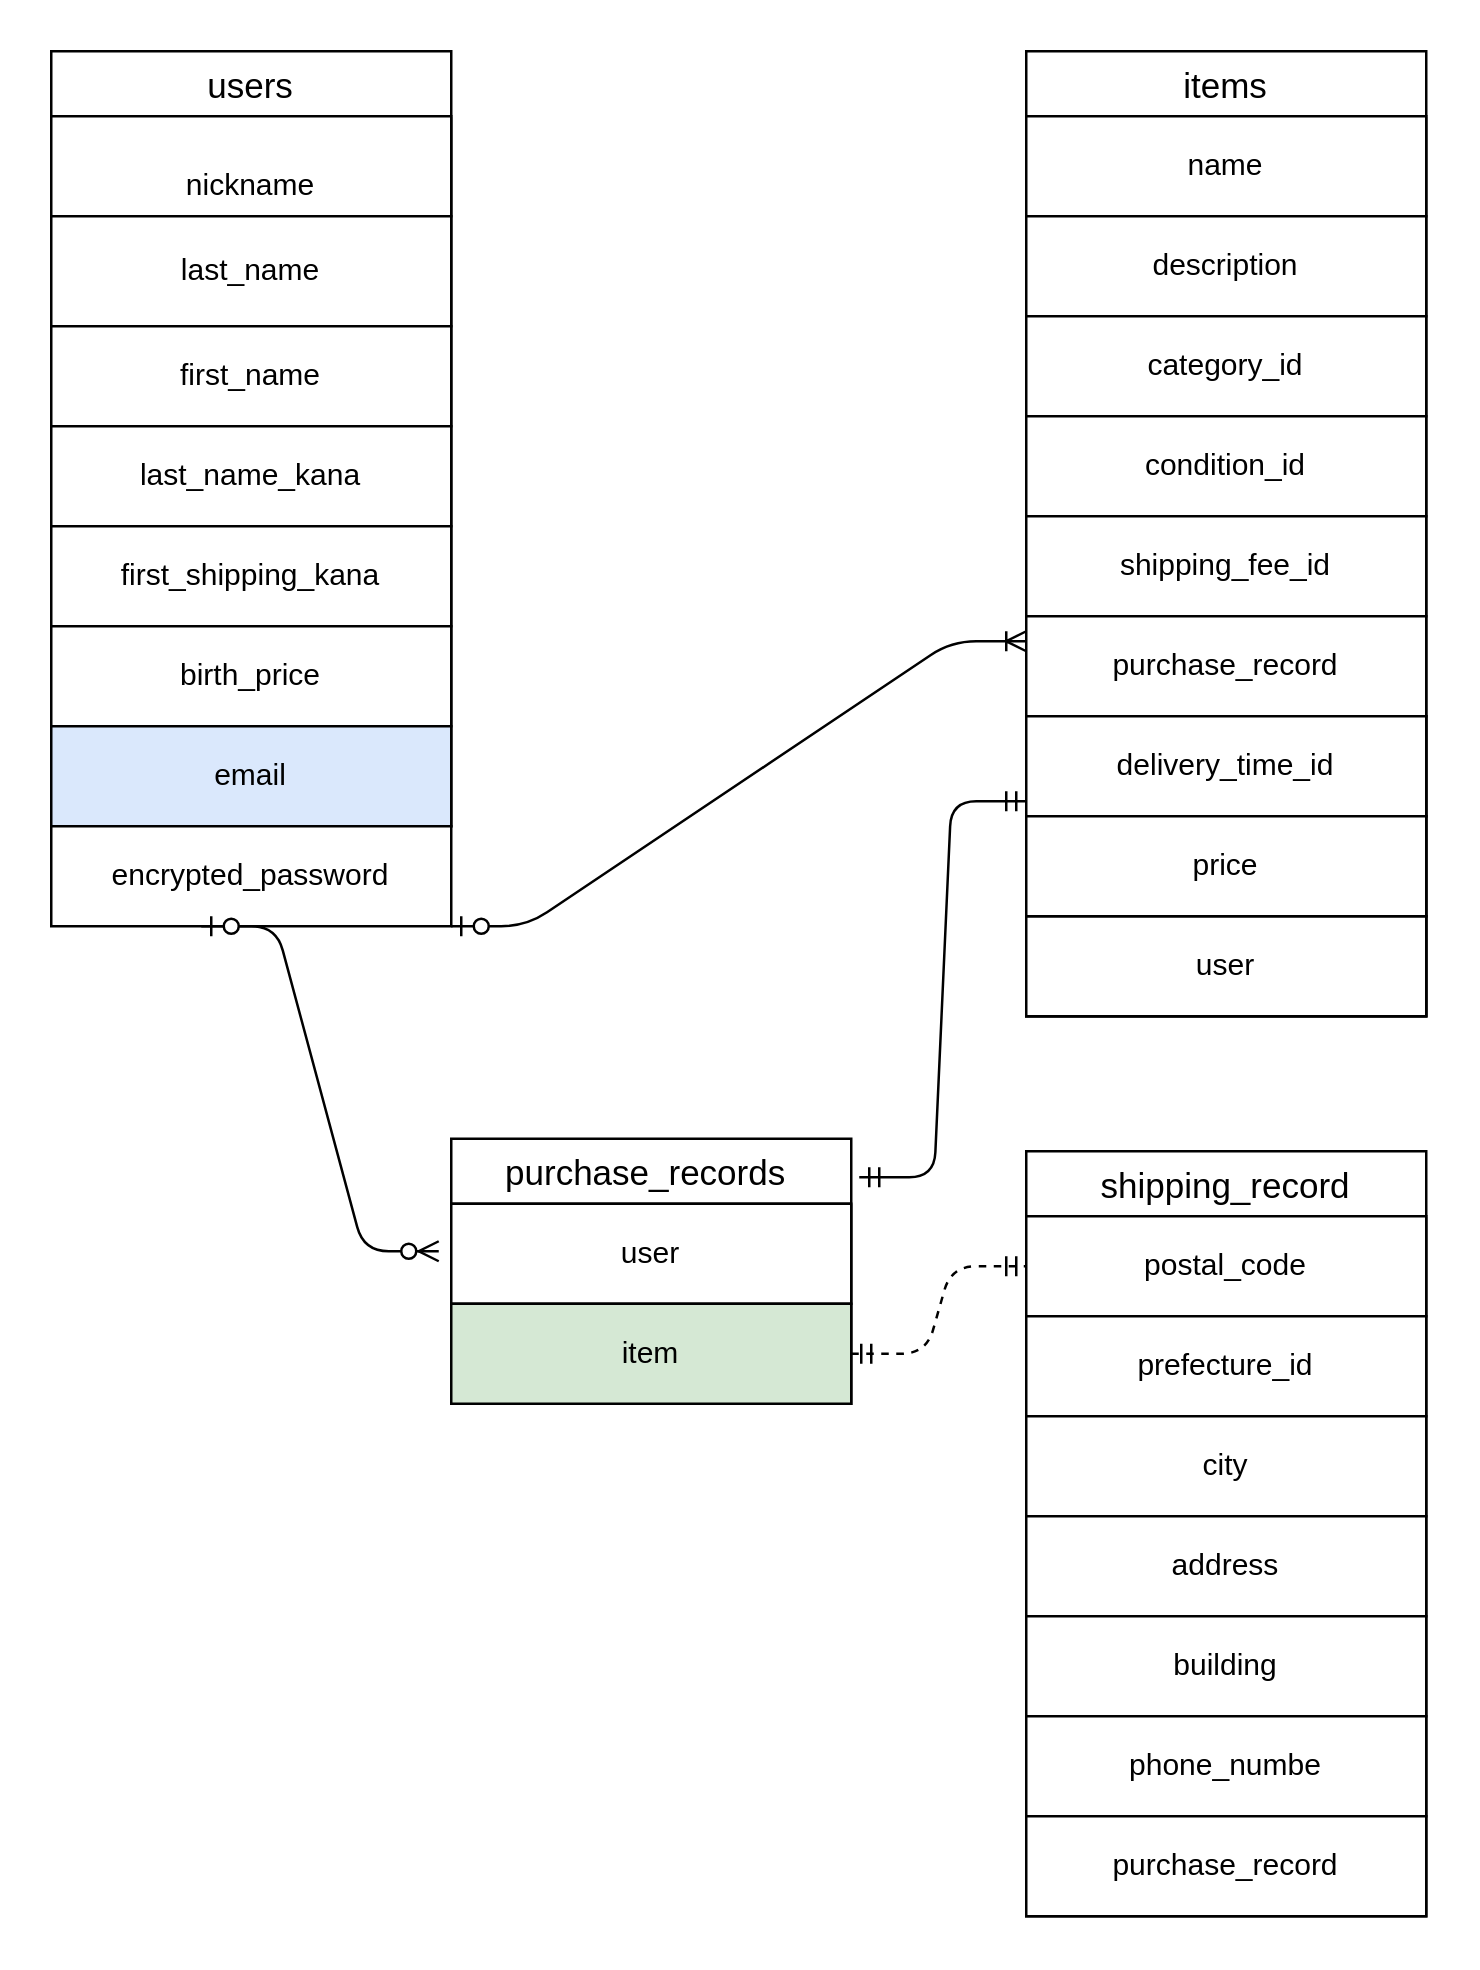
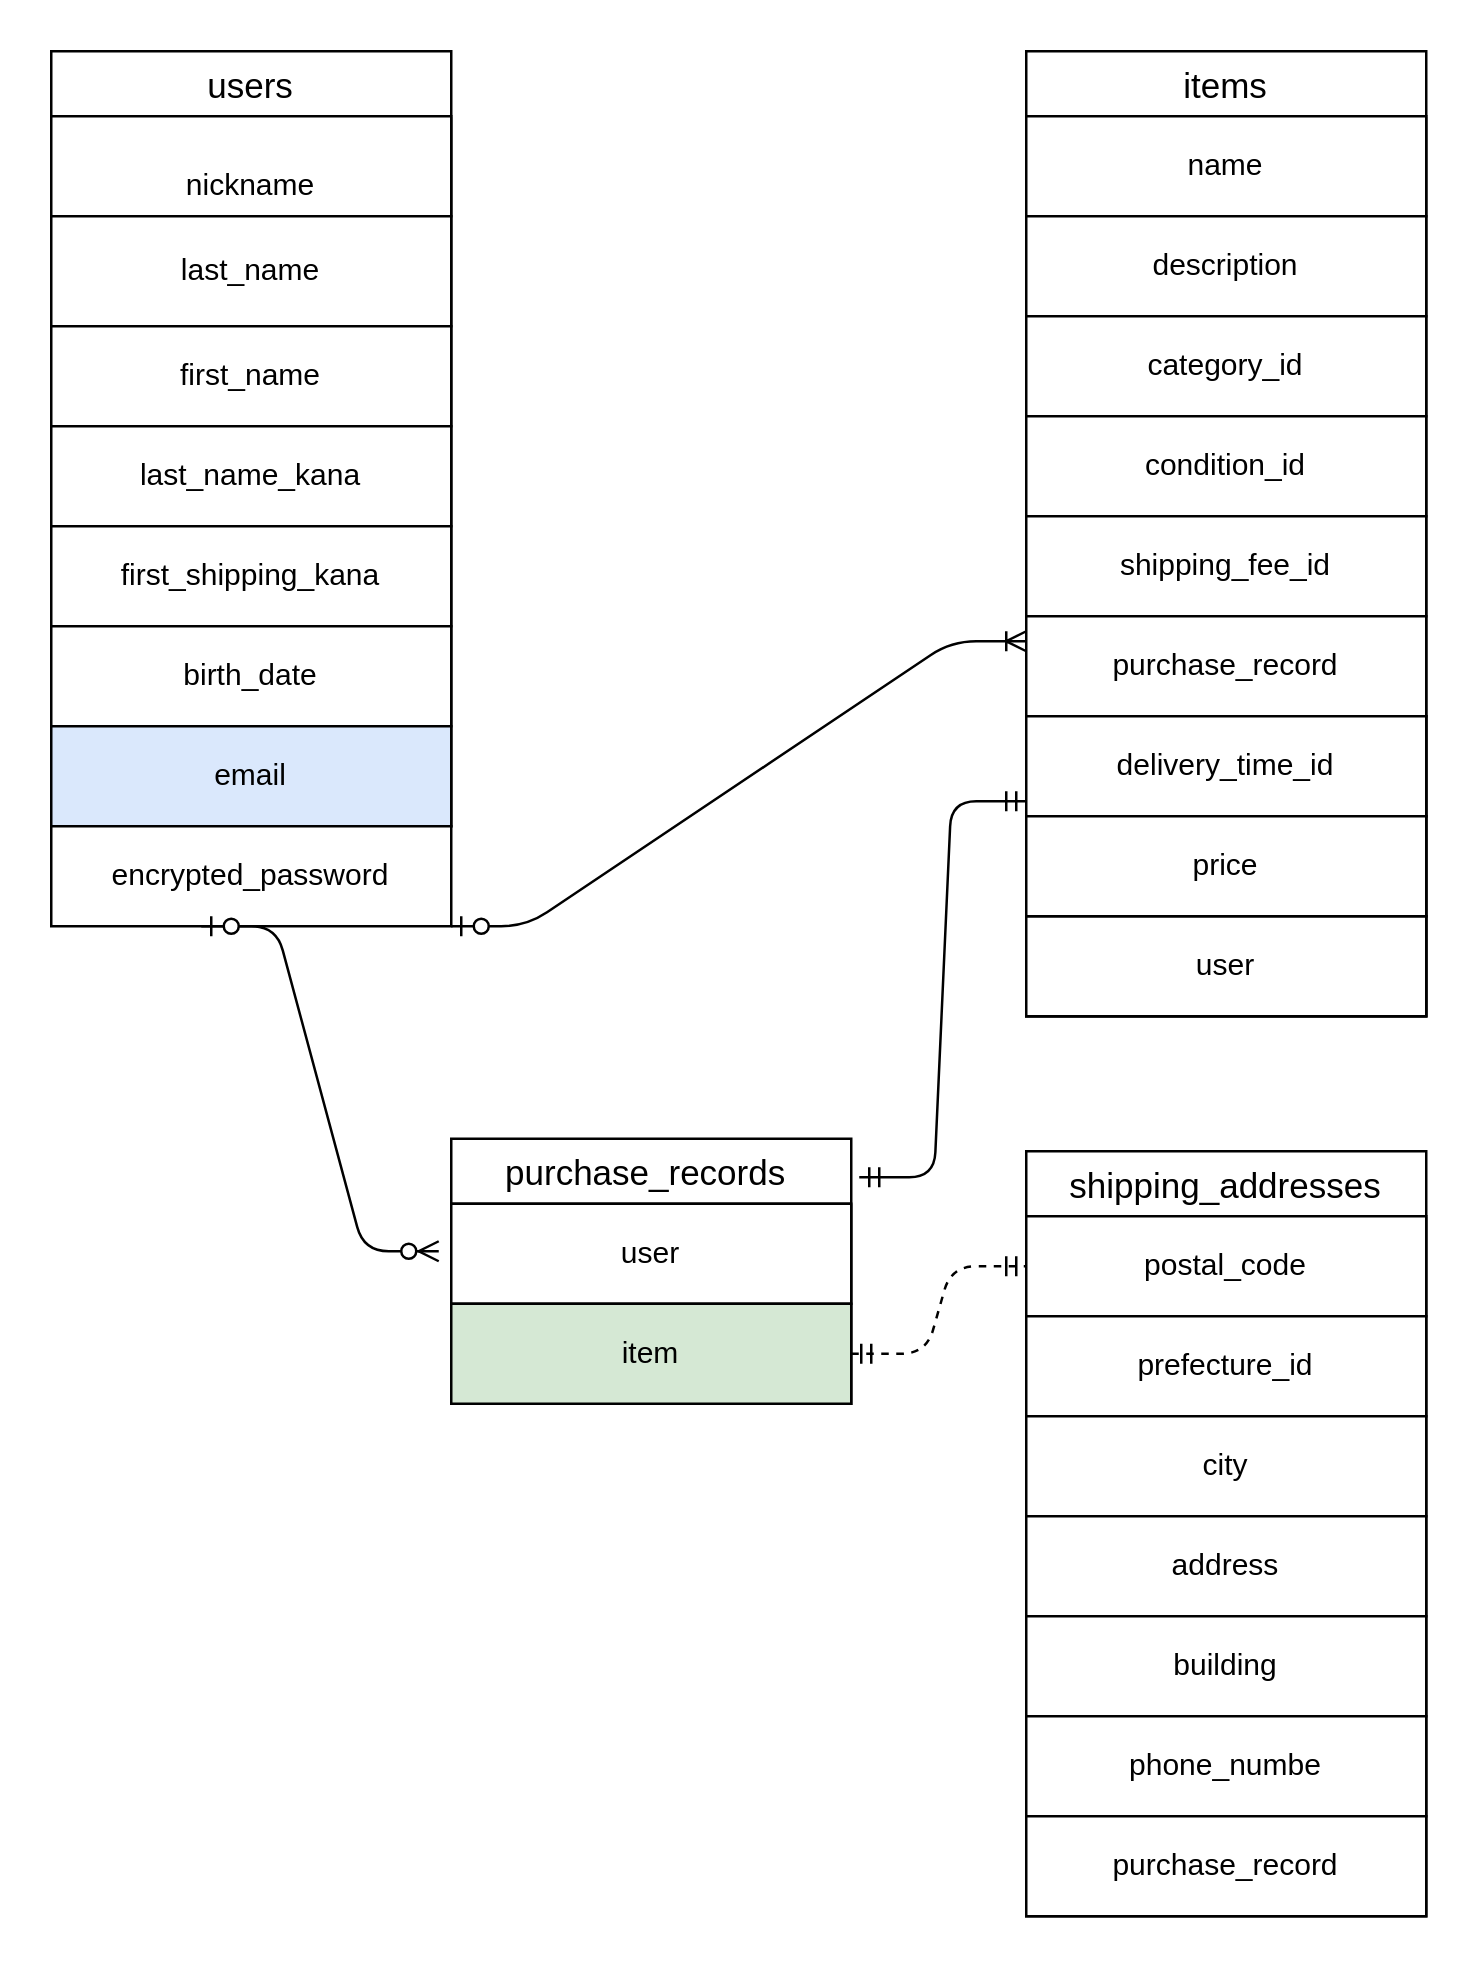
  <mxCell id="0" />
  <mxCell id="1" parent="0" />
  <mxCell id="2" value="users" style="swimlane;fontStyle=0;childLayout=stackLayout;horizontal=1;startSize=26;horizontalStack=0;resizeParent=1;resizeParentMax=0;resizeLast=0;collapsible=1;marginBottom=0;align=center;fontSize=14;" vertex="1" parent="1"><mxGeometry x="20" y="20" width="160" height="310" as="geometry" /></mxCell>
  <mxCell id="3" value="&lt;br&gt;&lt;p class=&quot;p1&quot;&gt;nickname&lt;/p&gt;" style="whiteSpace=wrap;html=1;align=center;" vertex="1" parent="2"><mxGeometry y="26" width="160" height="40" as="geometry" /></mxCell>
  <mxCell id="4" value="&lt;p class=&quot;p1&quot;&gt;last_name&lt;/p&gt;" style="whiteSpace=wrap;html=1;align=center;" vertex="1" parent="2"><mxGeometry y="66" width="160" height="44" as="geometry" /></mxCell>
  <mxCell id="5" value="&lt;p class=&quot;p1&quot;&gt;first_name&lt;/p&gt;" style="whiteSpace=wrap;html=1;align=center;" vertex="1" parent="2"><mxGeometry y="110" width="160" height="40" as="geometry" /></mxCell>
  <mxCell id="6" value="&lt;p class=&quot;p1&quot;&gt;last_name_kana&lt;/p&gt;" style="whiteSpace=wrap;html=1;align=center;" vertex="1" parent="2"><mxGeometry y="150" width="160" height="40" as="geometry" /></mxCell>
  <mxCell id="7" value="&lt;p class=&quot;p1&quot;&gt;first_shipping_kana&lt;/p&gt;" style="whiteSpace=wrap;html=1;align=center;" vertex="1" parent="2"><mxGeometry y="190" width="160" height="40" as="geometry" /></mxCell>
- <mxCell id="8" value="&lt;p class=&quot;p1&quot;&gt;birth_price&lt;/p&gt;" style="whiteSpace=wrap;html=1;align=center;" vertex="1" parent="2"><mxGeometry y="230" width="160" height="40" as="geometry" /></mxCell>
+ <mxCell id="8" value="&lt;p class=&quot;p1&quot;&gt;birth_date&lt;/p&gt;" style="whiteSpace=wrap;html=1;align=center;" vertex="1" parent="2"><mxGeometry y="230" width="160" height="40" as="geometry" /></mxCell>
  <mxCell id="9" value="&lt;p class=&quot;p1&quot;&gt;email&lt;/p&gt;" style="whiteSpace=wrap;html=1;align=center;fillColor=#dae8fc;" vertex="1" parent="2"><mxGeometry y="270" width="160" height="40" as="geometry" /></mxCell>
  <mxCell id="10" value="&lt;p class=&quot;p1&quot;&gt;encrypted_password&lt;/p&gt;" style="whiteSpace=wrap;html=1;align=center;" vertex="1" parent="1"><mxGeometry x="20" y="330" width="160" height="40" as="geometry" /></mxCell>
  <mxCell id="11" value="items" style="swimlane;fontStyle=0;childLayout=stackLayout;horizontal=1;startSize=26;horizontalStack=0;resizeParent=1;resizeParentMax=0;resizeLast=0;collapsible=1;marginBottom=0;align=center;fontSize=14;" vertex="1" parent="1"><mxGeometry x="410" y="20" width="160" height="386" as="geometry" /></mxCell>
  <mxCell id="12" value="&lt;p class=&quot;p1&quot;&gt;name&lt;/p&gt;" style="whiteSpace=wrap;html=1;align=center;" vertex="1" parent="11"><mxGeometry y="26" width="160" height="40" as="geometry" /></mxCell>
  <mxCell id="13" value="&lt;p class=&quot;p1&quot;&gt;description&lt;/p&gt;" style="whiteSpace=wrap;html=1;align=center;" vertex="1" parent="11"><mxGeometry y="66" width="160" height="40" as="geometry" /></mxCell>
  <mxCell id="14" value="&lt;p class=&quot;p1&quot;&gt;category_id&lt;/p&gt;" style="whiteSpace=wrap;html=1;align=center;" vertex="1" parent="11"><mxGeometry y="106" width="160" height="40" as="geometry" /></mxCell>
  <mxCell id="15" value="&lt;p class=&quot;p1&quot;&gt;condition_id&lt;/p&gt;" style="whiteSpace=wrap;html=1;align=center;" vertex="1" parent="11"><mxGeometry y="146" width="160" height="40" as="geometry" /></mxCell>
  <mxCell id="16" value="&lt;p class=&quot;p1&quot;&gt;shipping_fee_id&lt;/p&gt;" style="whiteSpace=wrap;html=1;align=center;" vertex="1" parent="11"><mxGeometry y="186" width="160" height="40" as="geometry" /></mxCell>
  <mxCell id="17" value="&lt;p class=&quot;p1&quot;&gt;purchase_record&lt;/p&gt;" style="whiteSpace=wrap;html=1;align=center;" vertex="1" parent="11"><mxGeometry y="226" width="160" height="40" as="geometry" /></mxCell>
  <mxCell id="18" value="&lt;div style=&quot;color: rgb(204, 204, 204); background-color: rgb(31, 31, 31); font-family: &amp;quot;Ricty Diminished&amp;quot;, Menlo, Monaco, &amp;quot;Courier New&amp;quot;, monospace; line-height: 18px; white-space: pre;&quot;&gt;&lt;span style=&quot;color: #cccccc;&quot;&gt;condition_id&lt;/span&gt;&lt;/div&gt;" style="whiteSpace=wrap;html=1;align=center;" vertex="1" parent="11"><mxGeometry y="266" width="160" height="40" as="geometry" /></mxCell>
  <mxCell id="19" value="&lt;div style=&quot;color: rgb(204, 204, 204); background-color: rgb(31, 31, 31); font-family: &amp;quot;Ricty Diminished&amp;quot;, Menlo, Monaco, &amp;quot;Courier New&amp;quot;, monospace; line-height: 18px; white-space: pre;&quot;&gt;&lt;span style=&quot;color: #cccccc;&quot;&gt;prefecture_id&lt;/span&gt;&lt;/div&gt;" style="whiteSpace=wrap;html=1;align=center;" vertex="1" parent="11"><mxGeometry y="306" width="160" height="40" as="geometry" /></mxCell>
  <mxCell id="20" value="&lt;p class=&quot;p1&quot;&gt;shipping_fee_id&lt;/p&gt;" style="whiteSpace=wrap;html=1;align=center;" vertex="1" parent="11"><mxGeometry y="346" width="160" height="40" as="geometry" /></mxCell>
  <mxCell id="21" value="purchase_records " style="swimlane;fontStyle=0;childLayout=stackLayout;horizontal=1;startSize=26;horizontalStack=0;resizeParent=1;resizeParentMax=0;resizeLast=0;collapsible=1;marginBottom=0;align=center;fontSize=14;" vertex="1" parent="1"><mxGeometry x="180" y="455" width="160" height="106" as="geometry" /></mxCell>
  <mxCell id="22" value="&lt;p class=&quot;p1&quot;&gt;user&lt;/p&gt;" style="whiteSpace=wrap;html=1;align=center;" vertex="1" parent="21"><mxGeometry y="26" width="160" height="40" as="geometry" /></mxCell>
  <mxCell id="23" value="item" style="whiteSpace=wrap;html=1;align=center;fillColor=#d5e8d4;" vertex="1" parent="21"><mxGeometry y="66" width="160" height="40" as="geometry" /></mxCell>
- <mxCell id="24" value="shipping_record" style="swimlane;fontStyle=0;childLayout=stackLayout;horizontal=1;startSize=26;horizontalStack=0;resizeParent=1;resizeParentMax=0;resizeLast=0;collapsible=1;marginBottom=0;align=center;fontSize=14;" vertex="1" parent="1"><mxGeometry x="410" y="460" width="160" height="306" as="geometry" /></mxCell>
+ <mxCell id="24" value="shipping_addresses" style="swimlane;fontStyle=0;childLayout=stackLayout;horizontal=1;startSize=26;horizontalStack=0;resizeParent=1;resizeParentMax=0;resizeLast=0;collapsible=1;marginBottom=0;align=center;fontSize=14;" vertex="1" parent="1"><mxGeometry x="410" y="460" width="160" height="306" as="geometry" /></mxCell>
  <mxCell id="25" value="&lt;p class=&quot;p1&quot;&gt;postal_code&lt;/p&gt;" style="whiteSpace=wrap;html=1;align=center;" vertex="1" parent="24"><mxGeometry y="26" width="160" height="40" as="geometry" /></mxCell>
  <mxCell id="26" value="&lt;p class=&quot;p1&quot;&gt;prefecture_id&lt;/p&gt;" style="whiteSpace=wrap;html=1;align=center;" vertex="1" parent="24"><mxGeometry y="66" width="160" height="40" as="geometry" /></mxCell>
  <mxCell id="27" value="&lt;p class=&quot;p1&quot;&gt;city&lt;/p&gt;" style="whiteSpace=wrap;html=1;align=center;" vertex="1" parent="24"><mxGeometry y="106" width="160" height="40" as="geometry" /></mxCell>
  <mxCell id="28" value="&lt;p class=&quot;p1&quot;&gt;address&lt;/p&gt;" style="whiteSpace=wrap;html=1;align=center;" vertex="1" parent="24"><mxGeometry y="146" width="160" height="40" as="geometry" /></mxCell>
  <mxCell id="29" value="&lt;p class=&quot;p1&quot;&gt;building&lt;/p&gt;" style="whiteSpace=wrap;html=1;align=center;" vertex="1" parent="24"><mxGeometry y="186" width="160" height="40" as="geometry" /></mxCell>
  <mxCell id="30" value="&lt;p class=&quot;p1&quot;&gt;phone_numbe&lt;/p&gt;" style="whiteSpace=wrap;html=1;align=center;" vertex="1" parent="24"><mxGeometry y="226" width="160" height="40" as="geometry" /></mxCell>
  <mxCell id="31" value="&lt;p class=&quot;p1&quot;&gt;purchase_record&lt;/p&gt;" style="whiteSpace=wrap;html=1;align=center;" vertex="1" parent="24"><mxGeometry y="266" width="160" height="40" as="geometry" /></mxCell>
  <mxCell id="32" value="&lt;p class=&quot;p1&quot;&gt;delivery_time_id&lt;/p&gt;" style="whiteSpace=wrap;html=1;align=center;" vertex="1" parent="1"><mxGeometry x="410" y="286" width="160" height="40" as="geometry" /></mxCell>
  <mxCell id="33" value="&lt;p class=&quot;p1&quot;&gt;user&lt;/p&gt;" style="whiteSpace=wrap;html=1;align=center;" vertex="1" parent="1"><mxGeometry x="410" y="366" width="160" height="40" as="geometry" /></mxCell>
  <mxCell id="34" value="&lt;p class=&quot;p1&quot;&gt;price&lt;/p&gt;" style="whiteSpace=wrap;html=1;align=center;" vertex="1" parent="1"><mxGeometry x="410" y="326" width="160" height="40" as="geometry" /></mxCell>
  <mxCell id="35" value="" style="edgeStyle=entityRelationEdgeStyle;fontSize=12;html=1;endArrow=ERoneToMany;startArrow=ERzeroToOne;entryX=0;entryY=0.25;entryDx=0;entryDy=0;" edge="1" parent="1" target="17"><mxGeometry width="100" height="100" relative="1" as="geometry"><mxPoint x="180" y="370" as="sourcePoint" /><mxPoint x="280" y="270" as="targetPoint" /></mxGeometry></mxCell>
  <mxCell id="36" value="" style="edgeStyle=entityRelationEdgeStyle;fontSize=12;html=1;endArrow=ERzeroToMany;startArrow=ERzeroToOne;" edge="1" parent="1"><mxGeometry width="100" height="100" relative="1" as="geometry"><mxPoint x="80" y="370" as="sourcePoint" /><mxPoint x="175" y="500" as="targetPoint" /></mxGeometry></mxCell>
  <mxCell id="37" value="" style="edgeStyle=entityRelationEdgeStyle;fontSize=12;html=1;endArrow=ERmandOne;startArrow=ERmandOne;exitX=1.02;exitY=0.145;exitDx=0;exitDy=0;exitPerimeter=0;" edge="1" parent="1" source="21"><mxGeometry width="100" height="100" relative="1" as="geometry"><mxPoint x="310" y="420" as="sourcePoint" /><mxPoint x="410" y="320" as="targetPoint" /></mxGeometry></mxCell>
  <mxCell id="38" value="" style="edgeStyle=entityRelationEdgeStyle;fontSize=12;html=1;endArrow=ERmandOne;startArrow=ERmandOne;exitX=1;exitY=0.5;exitDx=0;exitDy=0;entryX=0;entryY=0.5;entryDx=0;entryDy=0;dashed=1;" edge="1" parent="1" source="23" target="25"><mxGeometry width="100" height="100" relative="1" as="geometry"><mxPoint x="350" y="540" as="sourcePoint" /><mxPoint x="430" y="450" as="targetPoint" /><Array as="points"><mxPoint x="420" y="630" /></Array></mxGeometry></mxCell>
